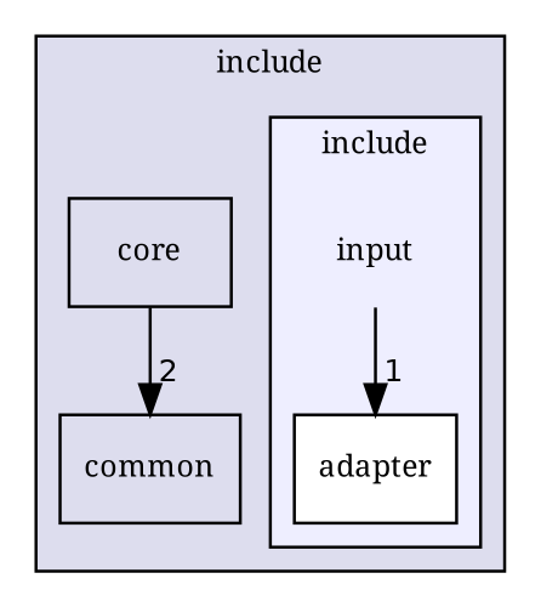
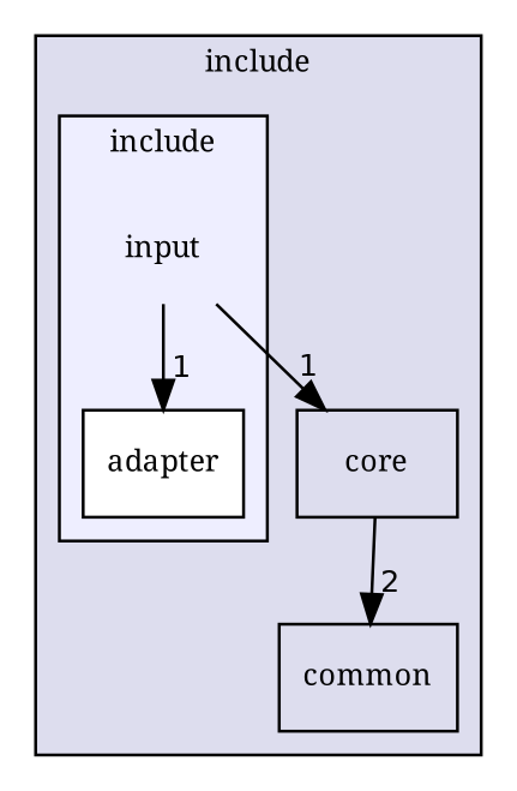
  digraph {
    compound=true
    fontname="Noto Serif"
    node [fontname="Noto Serif" fontsize=10 shape=box]
    edge [fontname="Noto Serif" headlabel=1 labeldistance=1.5 labelfontname=Helvetica labelfontsize=10]
    n1 [label=input shape=plaintext]
    n2 [fillcolor=white label=adapter style=filled]
    n3 [label=common]
    n4 [label=core]
    subgraph cluster_1 {
      bgcolor="#ddddee"
      fontsize=10
      label=include
      pencolor=black
      n3
      n4
      subgraph cluster_2 {
        bgcolor="#eeeeff"
        fontsize=10
        label=include
        pencolor=black
        n1
        n2
      }
    }
    n1 -> n2
+   n1 -> n4
    n4 -> n3 [headlabel=2]
  }
